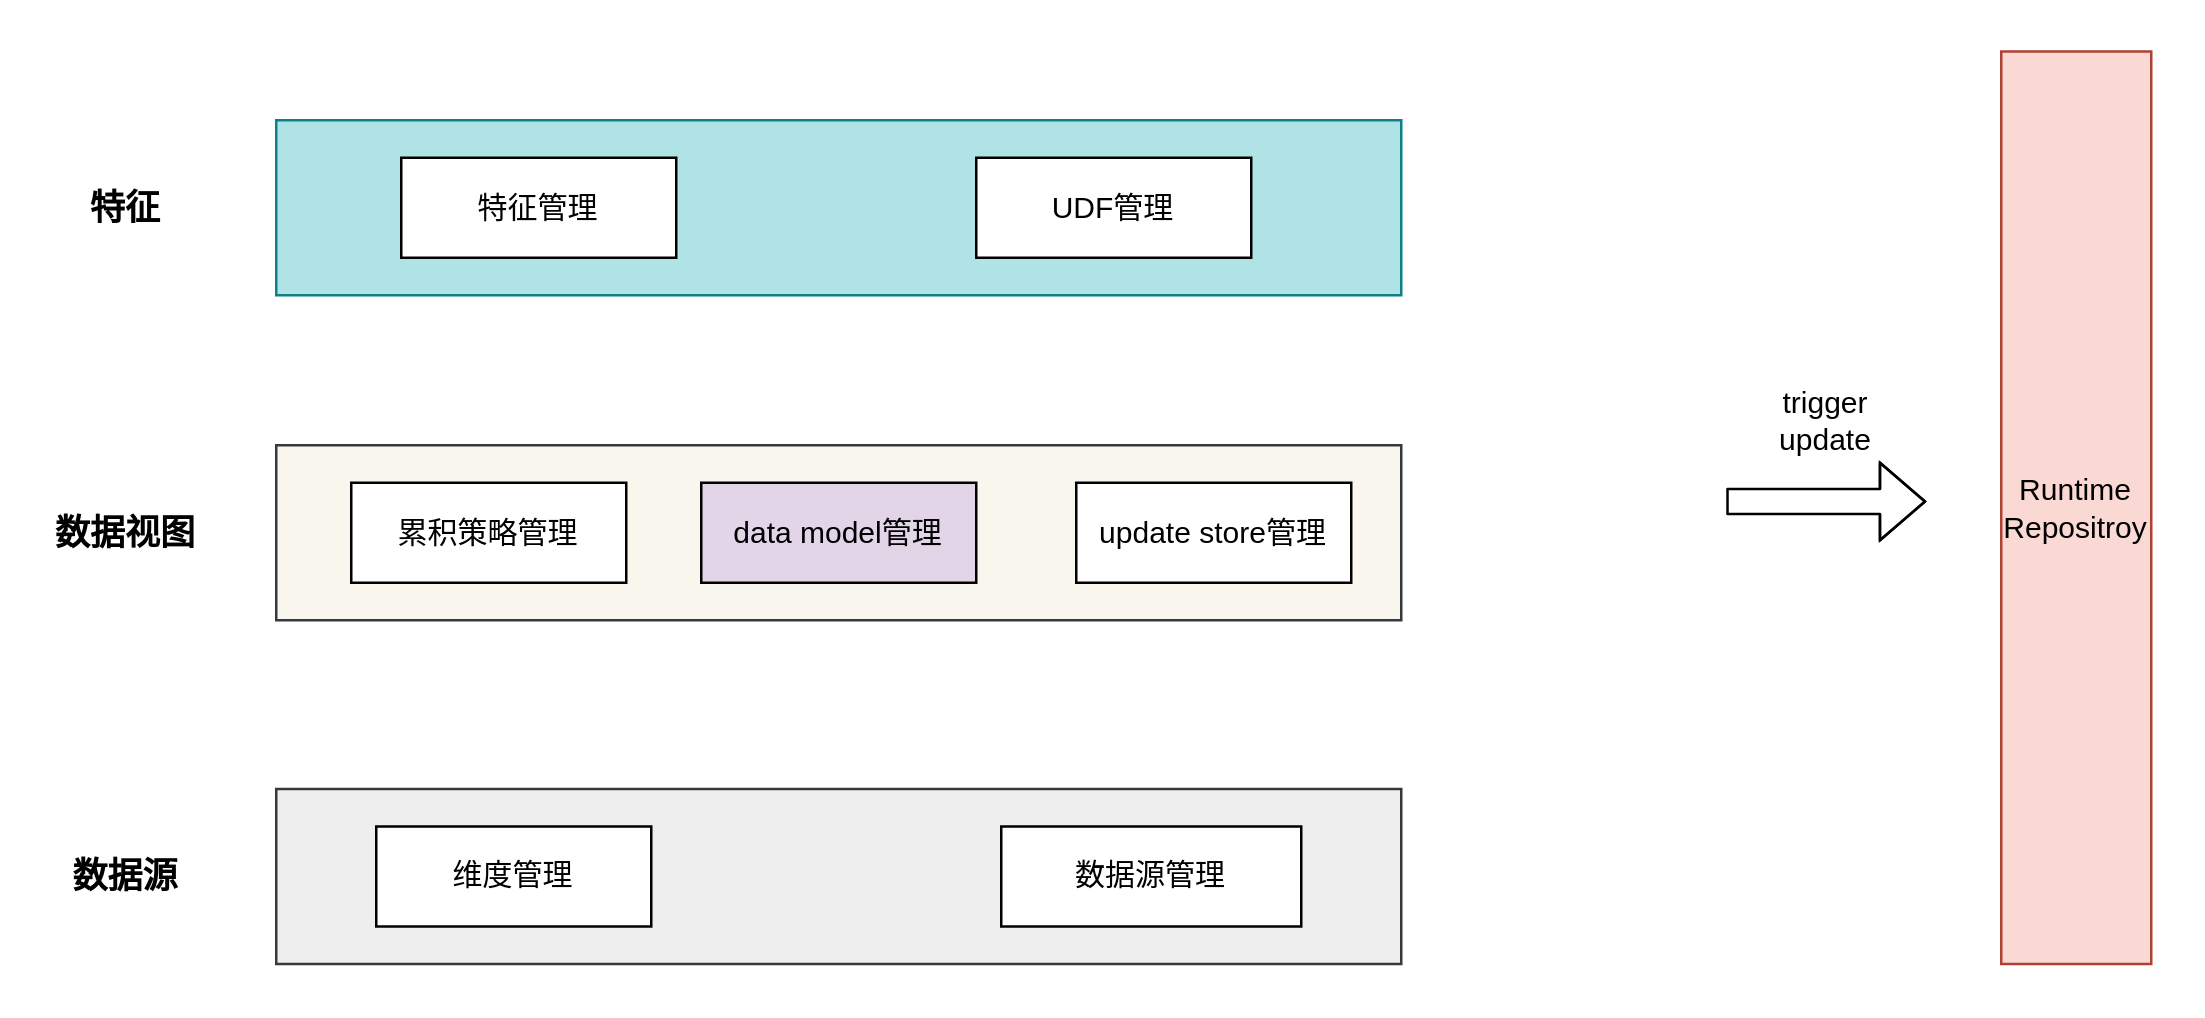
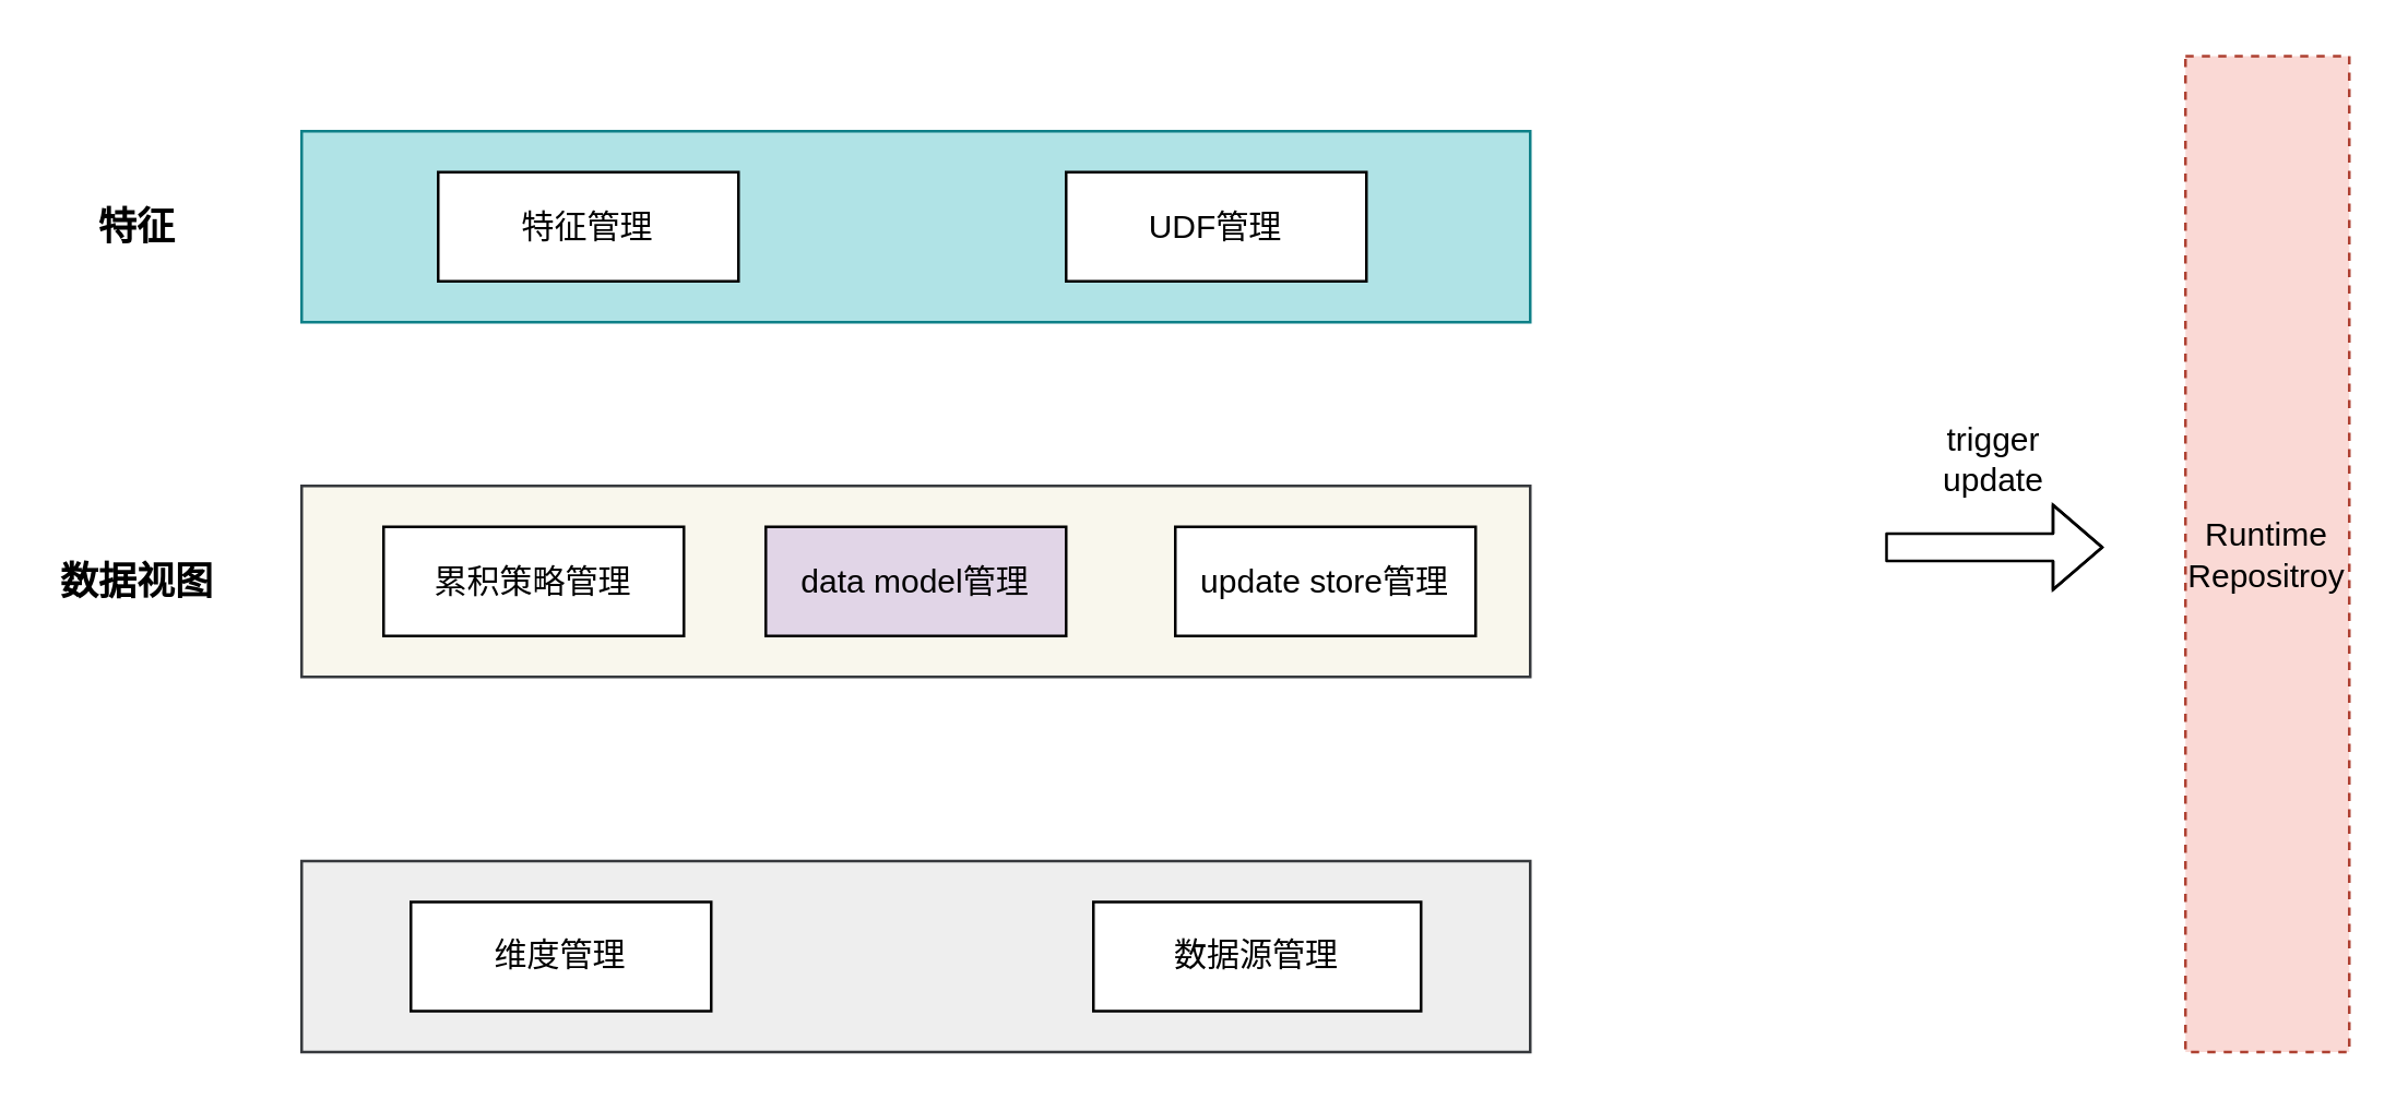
  <mxCell id="0" />
  <mxCell id="1" parent="0" />
  <mxCell id="2" value="" style="rounded=0;whiteSpace=wrap;html=1;fillColor=#eeeeee;strokeColor=#36393d;" vertex="1" parent="1"><mxGeometry x="110" y="315" width="450" height="70" as="geometry" /></mxCell>
- <mxCell id="3" value="&lt;b&gt;&lt;font style=&quot;font-size: 14px&quot;&gt;数据源&lt;/font&gt;&lt;/b&gt;" style="text;html=1;strokeColor=none;fillColor=none;align=center;verticalAlign=middle;whiteSpace=wrap;rounded=0;" vertex="1" parent="1"><mxGeometry x="20" y="337.5" width="60" height="25" as="geometry" /></mxCell>
  <mxCell id="4" value="&lt;b&gt;&lt;font style=&quot;font-size: 14px&quot;&gt;数据视图&lt;/font&gt;&lt;/b&gt;" style="text;html=1;strokeColor=none;fillColor=none;align=center;verticalAlign=middle;whiteSpace=wrap;rounded=0;" vertex="1" parent="1"><mxGeometry x="20" y="200" width="60" height="25" as="geometry" /></mxCell>
  <mxCell id="5" value="&lt;b&gt;&lt;font style=&quot;font-size: 14px&quot;&gt;特征&lt;/font&gt;&lt;/b&gt;" style="text;html=1;strokeColor=none;fillColor=none;align=center;verticalAlign=middle;whiteSpace=wrap;rounded=0;" vertex="1" parent="1"><mxGeometry x="20" y="70" width="60" height="25" as="geometry" /></mxCell>
  <mxCell id="6" value="维度管理" style="rounded=0;whiteSpace=wrap;html=1;" vertex="1" parent="1"><mxGeometry x="150" y="330" width="110" height="40" as="geometry" /></mxCell>
  <mxCell id="7" value="" style="shape=flexArrow;endArrow=classic;html=1;endWidth=20;endSize=5.67;" edge="1" parent="1"><mxGeometry width="50" height="50" relative="1" as="geometry"><mxPoint x="690" y="200" as="sourcePoint" /><mxPoint x="770" y="200" as="targetPoint" /><Array as="points"><mxPoint x="730" y="200" /></Array></mxGeometry></mxCell>
- <mxCell id="8" value="Runtime&lt;br&gt;Repositroy" style="rounded=0;whiteSpace=wrap;html=1;fillColor=#fad9d5;strokeColor=#ae4132;" vertex="1" parent="1"><mxGeometry x="800" y="20" width="60" height="365" as="geometry" /></mxCell>
+ <mxCell id="8" value="Runtime&lt;br&gt;Repositroy" style="rounded=0;whiteSpace=wrap;html=1;fillColor=#fad9d5;strokeColor=#ae4132;dashed=1;" vertex="1" parent="1"><mxGeometry x="800" y="20" width="60" height="365" as="geometry" /></mxCell>
  <mxCell id="9" value="数据源管理" style="rounded=0;whiteSpace=wrap;html=1;" vertex="1" parent="1"><mxGeometry x="400" y="330" width="120" height="40" as="geometry" /></mxCell>
  <mxCell id="10" value="" style="rounded=0;whiteSpace=wrap;html=1;fillColor=#f9f7ed;strokeColor=#36393d;" vertex="1" parent="1"><mxGeometry x="110" y="177.5" width="450" height="70" as="geometry" /></mxCell>
  <mxCell id="11" value="累积策略管理" style="rounded=0;whiteSpace=wrap;html=1;" vertex="1" parent="1"><mxGeometry x="140" y="192.5" width="110" height="40" as="geometry" /></mxCell>
  <mxCell id="12" value="data model管理" style="rounded=0;whiteSpace=wrap;html=1;fillColor=#e1d5e7;" vertex="1" parent="1"><mxGeometry x="280" y="192.5" width="110" height="40" as="geometry" /></mxCell>
  <mxCell id="13" value="update store管理" style="rounded=0;whiteSpace=wrap;html=1;" vertex="1" parent="1"><mxGeometry x="430" y="192.5" width="110" height="40" as="geometry" /></mxCell>
  <mxCell id="14" value="trigger update" style="text;html=1;strokeColor=none;fillColor=none;align=center;verticalAlign=middle;whiteSpace=wrap;rounded=0;" vertex="1" parent="1"><mxGeometry x="710" y="157.5" width="40" height="20" as="geometry" /></mxCell>
  <mxCell id="15" value="" style="rounded=0;whiteSpace=wrap;html=1;fillColor=#b0e3e6;strokeColor=#0e8088;" vertex="1" parent="1"><mxGeometry x="110" y="47.5" width="450" height="70" as="geometry" /></mxCell>
  <mxCell id="16" value="特征管理" style="rounded=0;whiteSpace=wrap;html=1;" vertex="1" parent="1"><mxGeometry x="160" y="62.5" width="110" height="40" as="geometry" /></mxCell>
  <mxCell id="17" value="UDF管理" style="rounded=0;whiteSpace=wrap;html=1;" vertex="1" parent="1"><mxGeometry x="390" y="62.5" width="110" height="40" as="geometry" /></mxCell>
